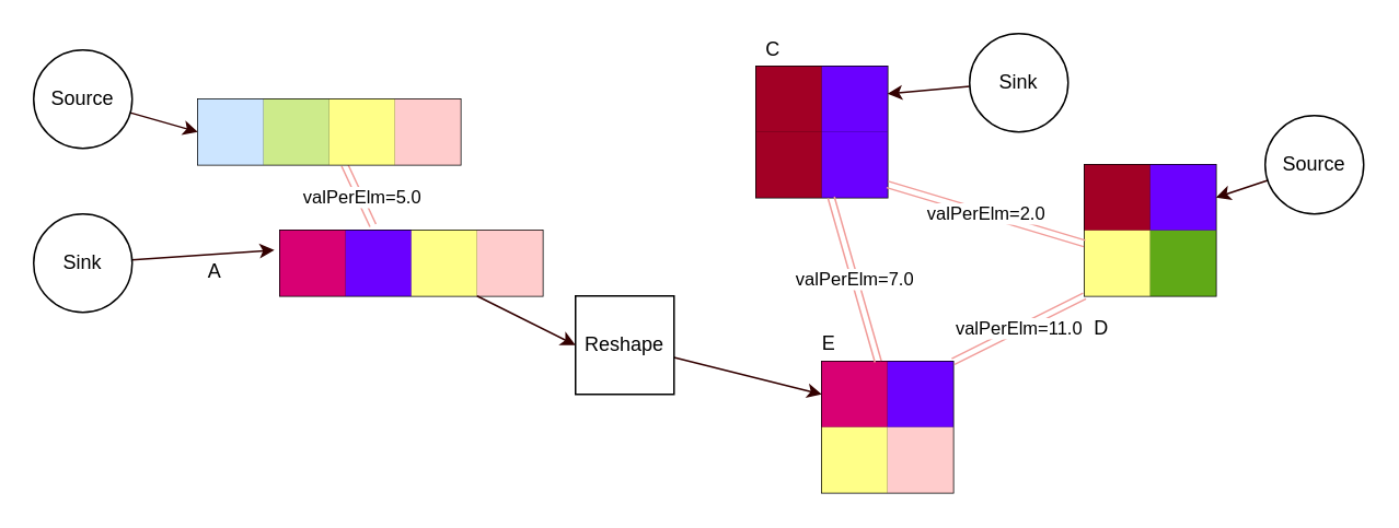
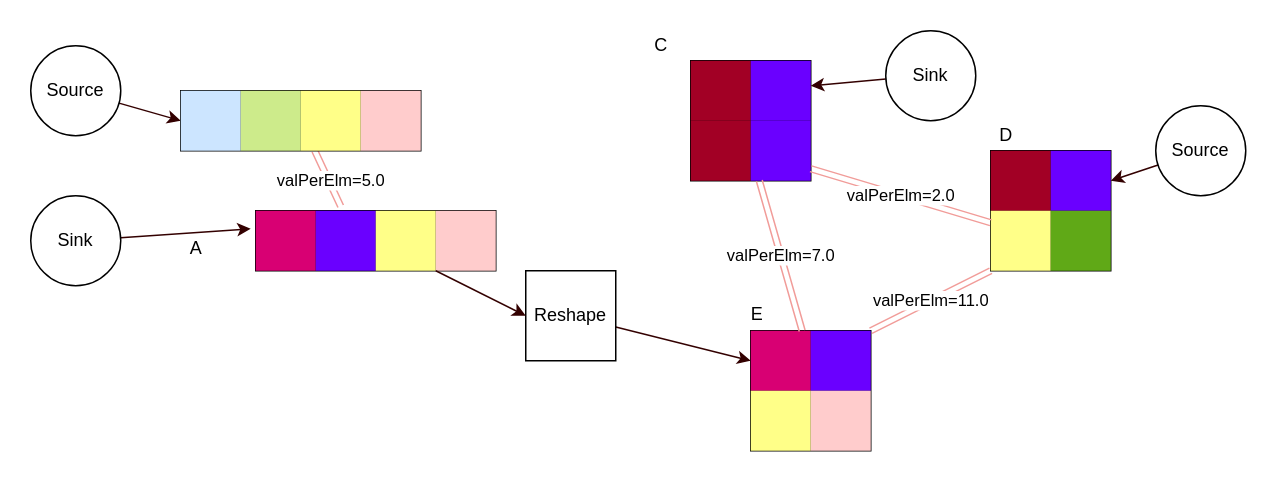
  <mxCell id="0" />
  <mxCell id="1" parent="0" />
  <mxCell id="2" value="" style="shape=table;html=1;whiteSpace=wrap;startSize=0;container=1;collapsible=0;childLayout=tableLayout;" parent="1" vertex="1"><mxGeometry x="460" y="40" width="80" height="80" as="geometry" /></mxCell>
  <mxCell id="3" value="" style="shape=partialRectangle;html=1;whiteSpace=wrap;collapsible=0;dropTarget=0;pointerEvents=0;fillColor=none;top=0;left=0;bottom=0;right=0;points=[[0,0.5],[1,0.5]];portConstraint=eastwest;" parent="2" vertex="1"><mxGeometry width="80" height="40" as="geometry" /></mxCell>
  <mxCell id="4" value="" style="shape=partialRectangle;html=1;whiteSpace=wrap;connectable=0;overflow=hidden;fillColor=#a20025;top=0;left=0;bottom=0;right=0;strokeColor=#6F0000;fontColor=#ffffff;" parent="3" vertex="1"><mxGeometry width="40" height="40" as="geometry" /></mxCell>
  <mxCell id="5" value="" style="shape=partialRectangle;html=1;whiteSpace=wrap;connectable=0;overflow=hidden;fillColor=#6a00ff;top=0;left=0;bottom=0;right=0;strokeColor=#3700CC;fontColor=#ffffff;" parent="3" vertex="1"><mxGeometry x="40" width="40" height="40" as="geometry" /></mxCell>
  <mxCell id="6" value="" style="shape=partialRectangle;html=1;whiteSpace=wrap;collapsible=0;dropTarget=0;pointerEvents=0;fillColor=none;top=0;left=0;bottom=0;right=0;points=[[0,0.5],[1,0.5]];portConstraint=eastwest;" parent="2" vertex="1"><mxGeometry y="40" width="80" height="40" as="geometry" /></mxCell>
  <mxCell id="7" value="" style="shape=partialRectangle;html=1;whiteSpace=wrap;connectable=0;overflow=hidden;fillColor=#a20025;top=0;left=0;bottom=0;right=0;strokeColor=#6F0000;fontColor=#ffffff;" parent="6" vertex="1"><mxGeometry width="40" height="40" as="geometry" /></mxCell>
  <mxCell id="8" value="" style="shape=partialRectangle;html=1;whiteSpace=wrap;connectable=0;overflow=hidden;fillColor=#6a00ff;top=0;left=0;bottom=0;right=0;strokeColor=#3700CC;fontColor=#ffffff;" parent="6" vertex="1"><mxGeometry x="40" width="40" height="40" as="geometry" /></mxCell>
  <mxCell id="9" value="" style="shape=table;html=1;whiteSpace=wrap;startSize=0;container=1;collapsible=0;childLayout=tableLayout;" parent="1" vertex="1"><mxGeometry x="660" y="100" width="80" height="80" as="geometry" /></mxCell>
  <mxCell id="10" value="" style="shape=partialRectangle;html=1;whiteSpace=wrap;collapsible=0;dropTarget=0;pointerEvents=0;fillColor=none;top=0;left=0;bottom=0;right=0;points=[[0,0.5],[1,0.5]];portConstraint=eastwest;" parent="9" vertex="1"><mxGeometry width="80" height="40" as="geometry" /></mxCell>
  <mxCell id="11" value="" style="shape=partialRectangle;html=1;whiteSpace=wrap;connectable=0;overflow=hidden;fillColor=#a20025;top=0;left=0;bottom=0;right=0;strokeColor=#6F0000;fontColor=#ffffff;" parent="10" vertex="1"><mxGeometry width="40" height="40" as="geometry" /></mxCell>
  <mxCell id="12" value="" style="shape=partialRectangle;html=1;whiteSpace=wrap;connectable=0;overflow=hidden;fillColor=#6a00ff;top=0;left=0;bottom=0;right=0;strokeColor=#3700CC;fontColor=#ffffff;" parent="10" vertex="1"><mxGeometry x="40" width="40" height="40" as="geometry" /></mxCell>
  <mxCell id="13" value="" style="shape=partialRectangle;html=1;whiteSpace=wrap;collapsible=0;dropTarget=0;pointerEvents=0;fillColor=none;top=0;left=0;bottom=0;right=0;points=[[0,0.5],[1,0.5]];portConstraint=eastwest;" parent="9" vertex="1"><mxGeometry y="40" width="80" height="40" as="geometry" /></mxCell>
  <mxCell id="14" value="" style="shape=partialRectangle;html=1;whiteSpace=wrap;connectable=0;overflow=hidden;fillColor=#ffff88;top=0;left=0;bottom=0;right=0;strokeColor=#36393d;" parent="13" vertex="1"><mxGeometry width="40" height="40" as="geometry" /></mxCell>
  <mxCell id="15" value="" style="shape=partialRectangle;html=1;whiteSpace=wrap;connectable=0;overflow=hidden;fillColor=#60a917;top=0;left=0;bottom=0;right=0;strokeColor=#2D7600;fontColor=#ffffff;" parent="13" vertex="1"><mxGeometry x="40" width="40" height="40" as="geometry" /></mxCell>
  <mxCell id="16" style="edgeStyle=none;rounded=0;orthogonalLoop=1;jettySize=auto;html=1;strokeColor=#330000;entryX=0;entryY=0.5;entryDx=0;entryDy=0;" parent="1" source="17" target="27" edge="1"><mxGeometry relative="1" as="geometry"><mxPoint x="110" y="75" as="targetPoint" /></mxGeometry></mxCell>
  <mxCell id="17" value="Source" style="ellipse;whiteSpace=wrap;html=1;aspect=fixed;gradientColor=none;" parent="1" vertex="1"><mxGeometry x="20" y="30" width="60" height="60" as="geometry" /></mxCell>
  <mxCell id="18" style="edgeStyle=none;rounded=0;orthogonalLoop=1;jettySize=auto;html=1;entryX=1;entryY=0.5;entryDx=0;entryDy=0;strokeColor=#330000;" parent="1" source="19" target="10" edge="1"><mxGeometry relative="1" as="geometry" /></mxCell>
  <mxCell id="19" value="Source" style="ellipse;whiteSpace=wrap;html=1;aspect=fixed;gradientColor=none;" parent="1" vertex="1"><mxGeometry x="770" y="70" width="60" height="60" as="geometry" /></mxCell>
  <mxCell id="20" style="edgeStyle=none;rounded=0;orthogonalLoop=1;jettySize=auto;html=1;strokeColor=#330000;entryX=-0.021;entryY=0.3;entryDx=0;entryDy=0;entryPerimeter=0;" parent="1" source="21" target="33" edge="1"><mxGeometry relative="1" as="geometry"><mxPoint x="150" y="160" as="targetPoint" /></mxGeometry></mxCell>
  <mxCell id="21" value="Sink" style="ellipse;whiteSpace=wrap;html=1;aspect=fixed;gradientColor=none;" parent="1" vertex="1"><mxGeometry x="20" y="130" width="60" height="60" as="geometry" /></mxCell>
  <mxCell id="22" style="edgeStyle=none;rounded=0;orthogonalLoop=1;jettySize=auto;html=1;strokeColor=#330000;" parent="1" source="23" target="3" edge="1"><mxGeometry relative="1" as="geometry" /></mxCell>
  <mxCell id="23" value="Sink" style="ellipse;whiteSpace=wrap;html=1;aspect=fixed;gradientColor=none;" parent="1" vertex="1"><mxGeometry x="590" y="20" width="60" height="60" as="geometry" /></mxCell>
  <mxCell id="24" value="valPerElm=2.0" style="edgeStyle=none;shape=link;rounded=0;orthogonalLoop=1;jettySize=auto;html=1;strokeColor=#F19C99;" parent="1" source="6" target="13" edge="1"><mxGeometry relative="1" as="geometry" /></mxCell>
  <mxCell id="25" value="valPerElm=5.0" style="edgeStyle=none;shape=link;rounded=0;orthogonalLoop=1;jettySize=auto;html=1;strokeColor=#F19C99;entryX=0.354;entryY=-0.075;entryDx=0;entryDy=0;entryPerimeter=0;" parent="1" source="27" target="33" edge="1"><mxGeometry x="0.108" y="1" relative="1" as="geometry"><mxPoint x="181.429" y="110" as="sourcePoint" /><mxPoint x="207.5" y="140" as="targetPoint" /><mxPoint as="offset" /></mxGeometry></mxCell>
  <mxCell id="26" value="" style="shape=table;html=1;whiteSpace=wrap;startSize=0;container=1;collapsible=0;childLayout=tableLayout;" parent="1" vertex="1"><mxGeometry x="120" y="60" width="160" height="40" as="geometry" /></mxCell>
  <mxCell id="27" value="" style="shape=partialRectangle;html=1;whiteSpace=wrap;collapsible=0;dropTarget=0;pointerEvents=0;fillColor=none;top=0;left=0;bottom=0;right=0;points=[[0,0.5],[1,0.5]];portConstraint=eastwest;" parent="26" vertex="1"><mxGeometry width="160" height="40" as="geometry" /></mxCell>
  <mxCell id="28" value="" style="shape=partialRectangle;html=1;whiteSpace=wrap;connectable=0;overflow=hidden;fillColor=#cce5ff;top=0;left=0;bottom=0;right=0;strokeColor=#36393d;" parent="27" vertex="1"><mxGeometry width="40" height="40" as="geometry" /></mxCell>
  <mxCell id="29" value="" style="shape=partialRectangle;html=1;whiteSpace=wrap;connectable=0;overflow=hidden;fillColor=#cdeb8b;top=0;left=0;bottom=0;right=0;strokeColor=#36393d;" parent="27" vertex="1"><mxGeometry x="40" width="40" height="40" as="geometry" /></mxCell>
  <mxCell id="30" value="" style="shape=partialRectangle;html=1;whiteSpace=wrap;connectable=0;overflow=hidden;fillColor=#ffff88;top=0;left=0;bottom=0;right=0;strokeColor=#36393d;" parent="27" vertex="1"><mxGeometry x="80" width="40" height="40" as="geometry" /></mxCell>
  <mxCell id="31" value="" style="shape=partialRectangle;html=1;whiteSpace=wrap;connectable=0;overflow=hidden;fillColor=#ffcccc;top=0;left=0;bottom=0;right=0;strokeColor=#36393d;" parent="27" vertex="1"><mxGeometry x="120" width="40" height="40" as="geometry" /></mxCell>
  <mxCell id="32" value="" style="shape=table;html=1;whiteSpace=wrap;startSize=0;container=1;collapsible=0;childLayout=tableLayout;" parent="1" vertex="1"><mxGeometry x="170" y="140" width="160" height="40" as="geometry" /></mxCell>
  <mxCell id="33" value="" style="shape=partialRectangle;html=1;whiteSpace=wrap;collapsible=0;dropTarget=0;pointerEvents=0;fillColor=none;top=0;left=0;bottom=0;right=0;points=[[0,0.5],[1,0.5]];portConstraint=eastwest;" parent="32" vertex="1"><mxGeometry width="160" height="40" as="geometry" /></mxCell>
  <mxCell id="34" value="" style="shape=partialRectangle;html=1;whiteSpace=wrap;connectable=0;overflow=hidden;fillColor=#d80073;top=0;left=0;bottom=0;right=0;strokeColor=#A50040;fontColor=#ffffff;" parent="33" vertex="1"><mxGeometry width="40" height="40" as="geometry" /></mxCell>
  <mxCell id="35" value="" style="shape=partialRectangle;html=1;whiteSpace=wrap;connectable=0;overflow=hidden;fillColor=#6a00ff;top=0;left=0;bottom=0;right=0;strokeColor=#3700CC;fontColor=#ffffff;" parent="33" vertex="1"><mxGeometry x="40" width="40" height="40" as="geometry" /></mxCell>
  <mxCell id="36" value="" style="shape=partialRectangle;html=1;whiteSpace=wrap;connectable=0;overflow=hidden;fillColor=#ffff88;top=0;left=0;bottom=0;right=0;strokeColor=#36393d;" parent="33" vertex="1"><mxGeometry x="80" width="40" height="40" as="geometry" /></mxCell>
  <mxCell id="37" value="" style="shape=partialRectangle;html=1;whiteSpace=wrap;connectable=0;overflow=hidden;fillColor=#ffcccc;top=0;left=0;bottom=0;right=0;strokeColor=#36393d;" parent="33" vertex="1"><mxGeometry x="120" width="40" height="40" as="geometry" /></mxCell>
  <mxCell id="38" style="edgeStyle=none;rounded=0;orthogonalLoop=1;jettySize=auto;html=1;entryX=0;entryY=0.5;entryDx=0;entryDy=0;strokeColor=#330000;" parent="1" source="39" target="42" edge="1"><mxGeometry relative="1" as="geometry" /></mxCell>
  <mxCell id="39" value="Reshape" style="whiteSpace=wrap;html=1;aspect=fixed;gradientColor=none;rounded=0;" parent="1" vertex="1"><mxGeometry x="350" y="180" width="60" height="60" as="geometry" /></mxCell>
  <mxCell id="40" style="edgeStyle=none;rounded=0;orthogonalLoop=1;jettySize=auto;html=1;entryX=0;entryY=0.5;entryDx=0;entryDy=0;strokeColor=#330000;" parent="1" source="33" target="39" edge="1"><mxGeometry relative="1" as="geometry" /></mxCell>
  <mxCell id="41" value="" style="shape=table;html=1;whiteSpace=wrap;startSize=0;container=1;collapsible=0;childLayout=tableLayout;" parent="1" vertex="1"><mxGeometry x="500" y="220" width="80" height="80" as="geometry" /></mxCell>
  <mxCell id="42" value="" style="shape=partialRectangle;html=1;whiteSpace=wrap;collapsible=0;dropTarget=0;pointerEvents=0;fillColor=none;top=0;left=0;bottom=0;right=0;points=[[0,0.5],[1,0.5]];portConstraint=eastwest;" parent="41" vertex="1"><mxGeometry width="80" height="40" as="geometry" /></mxCell>
  <mxCell id="43" value="" style="shape=partialRectangle;html=1;whiteSpace=wrap;connectable=0;overflow=hidden;fillColor=#d80073;top=0;left=0;bottom=0;right=0;strokeColor=#A50040;fontColor=#ffffff;" parent="42" vertex="1"><mxGeometry width="40" height="40" as="geometry" /></mxCell>
  <mxCell id="44" value="" style="shape=partialRectangle;html=1;whiteSpace=wrap;connectable=0;overflow=hidden;fillColor=#6a00ff;top=0;left=0;bottom=0;right=0;strokeColor=#3700CC;fontColor=#ffffff;" parent="42" vertex="1"><mxGeometry x="40" width="40" height="40" as="geometry" /></mxCell>
  <mxCell id="45" value="" style="shape=partialRectangle;html=1;whiteSpace=wrap;collapsible=0;dropTarget=0;pointerEvents=0;fillColor=none;top=0;left=0;bottom=0;right=0;points=[[0,0.5],[1,0.5]];portConstraint=eastwest;" parent="41" vertex="1"><mxGeometry y="40" width="80" height="40" as="geometry" /></mxCell>
  <mxCell id="46" value="" style="shape=partialRectangle;html=1;whiteSpace=wrap;connectable=0;overflow=hidden;fillColor=#ffff88;top=0;left=0;bottom=0;right=0;strokeColor=#36393d;" parent="45" vertex="1"><mxGeometry width="40" height="40" as="geometry" /></mxCell>
  <mxCell id="47" value="" style="shape=partialRectangle;html=1;whiteSpace=wrap;connectable=0;overflow=hidden;fillColor=#ffcccc;top=0;left=0;bottom=0;right=0;strokeColor=#36393d;" parent="45" vertex="1"><mxGeometry x="40" width="40" height="40" as="geometry" /></mxCell>
  <mxCell id="48" value="valPerElm=7.0" style="edgeStyle=none;rounded=0;orthogonalLoop=1;jettySize=auto;html=1;shape=link;strokeColor=#F19C99;" parent="1" source="42" target="6" edge="1"><mxGeometry relative="1" as="geometry" /></mxCell>
  <mxCell id="49" value="valPerElm=11.0" style="edgeStyle=none;shape=link;rounded=0;orthogonalLoop=1;jettySize=auto;html=1;strokeColor=#F19C99;" parent="1" source="42" target="13" edge="1"><mxGeometry relative="1" as="geometry" /></mxCell>
  <mxCell id="50" value="A" style="text;html=1;align=center;verticalAlign=middle;resizable=0;points=[];autosize=1;" parent="1" vertex="1"><mxGeometry x="120" y="155" width="20" height="20" as="geometry" /></mxCell>
- <mxCell id="51" value="C" style="text;html=1;align=center;verticalAlign=middle;resizable=0;points=[];autosize=1;" parent="1" vertex="1"><mxGeometry x="460" y="20" width="20" height="20" as="geometry" /></mxCell>
- <mxCell id="52" value="D" style="text;html=1;align=center;verticalAlign=middle;resizable=0;points=[];autosize=1;" parent="1" vertex="1"><mxGeometry x="660" y="190" width="20" height="20" as="geometry" /></mxCell>
+ <mxCell id="51" value="C" style="text;html=1;align=center;verticalAlign=middle;resizable=0;points=[];autosize=1;" parent="1" vertex="1"><mxGeometry x="430" y="20" width="20" height="20" as="geometry" /></mxCell>
+ <mxCell id="52" value="D" style="text;html=1;align=center;verticalAlign=middle;resizable=0;points=[];autosize=1;" parent="1" vertex="1"><mxGeometry x="660" y="80" width="20" height="20" as="geometry" /></mxCell>
  <mxCell id="53" value="E" style="text;html=1;align=center;verticalAlign=middle;resizable=0;points=[];autosize=1;" parent="1" vertex="1"><mxGeometry x="494" y="199" width="20" height="20" as="geometry" /></mxCell>
